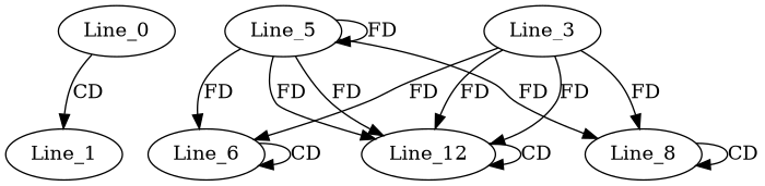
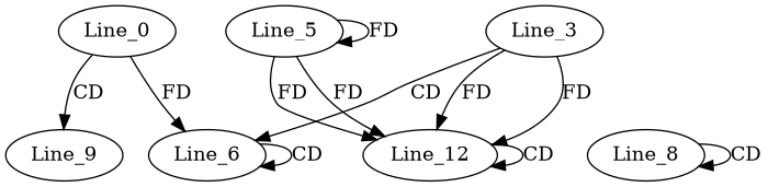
  digraph {
    Line_0
-   Line_1
+   Line_1 [label=Line_9]
    Line_3
    Line_6
    n5 [label=Line_8]
    n6 [label=Line_12]
    Line_5
    Line_0 -> Line_1 [label=CD]
-   Line_3 -> Line_6 [label=FD]
-   Line_3 -> n5 [label=FD]
+   Line_3 -> Line_6 [label=CD]
    Line_3 -> n6 [label=FD]
    Line_3 -> n6 [label=FD]
    Line_6 -> Line_6 [label=CD]
    n5 -> n5 [label=CD]
    n6 -> n6 [label=CD]
-   Line_5 -> Line_6 [label=FD]
-   Line_5 -> n5 [label=FD]
+   Line_0 -> Line_6 [label=FD]
    Line_5 -> n6 [label=FD]
    Line_5 -> n6 [label=FD]
    Line_5 -> Line_5 [label=FD]
  }
